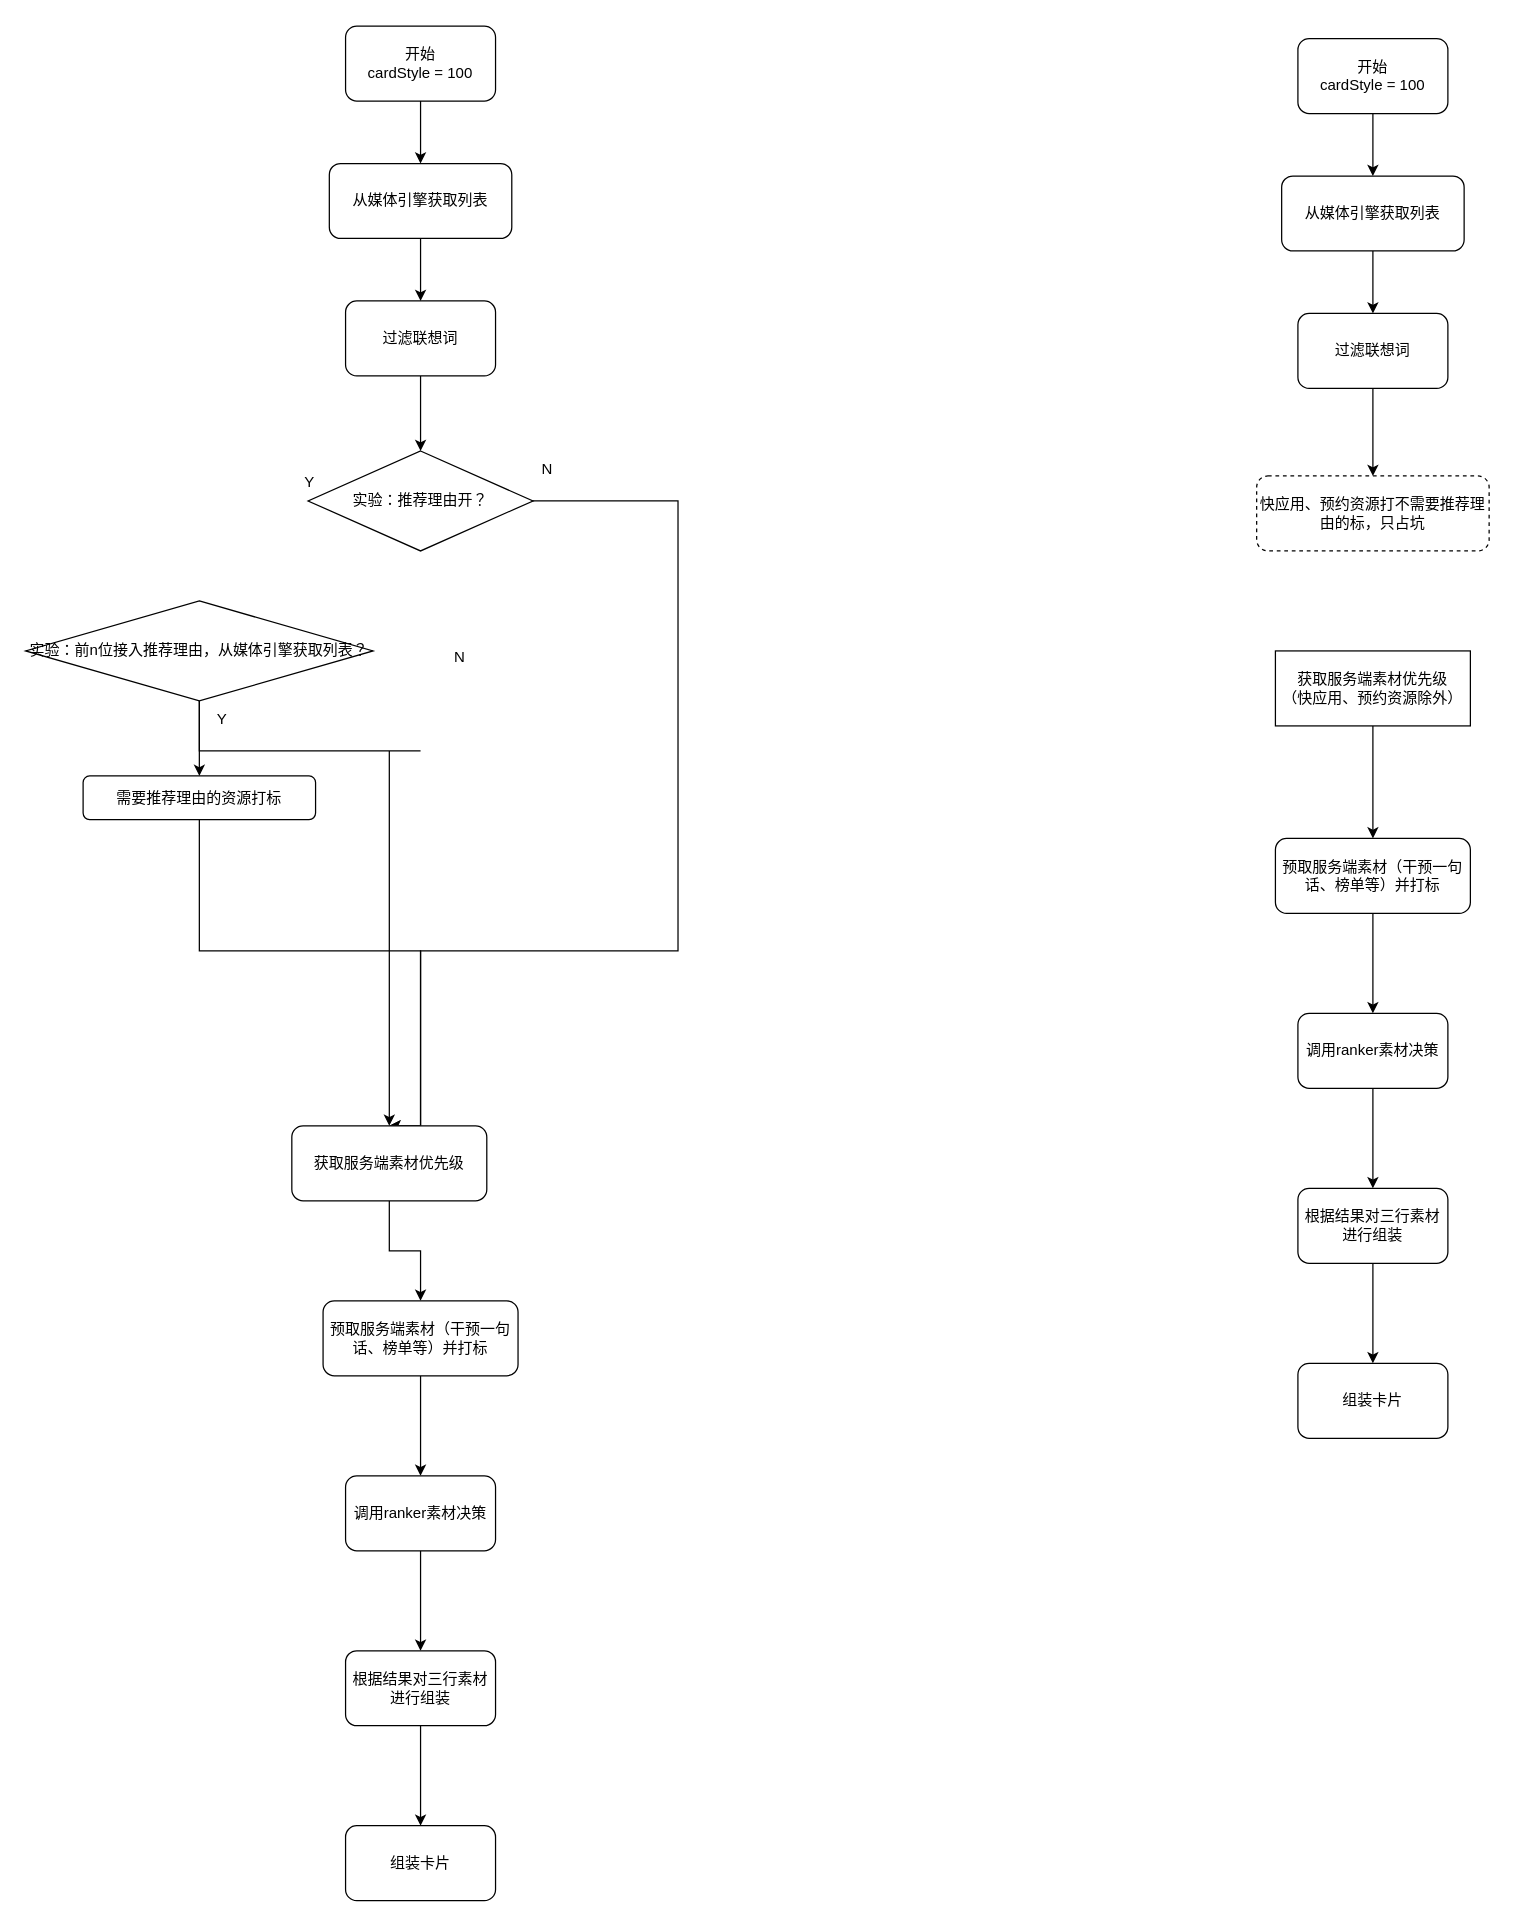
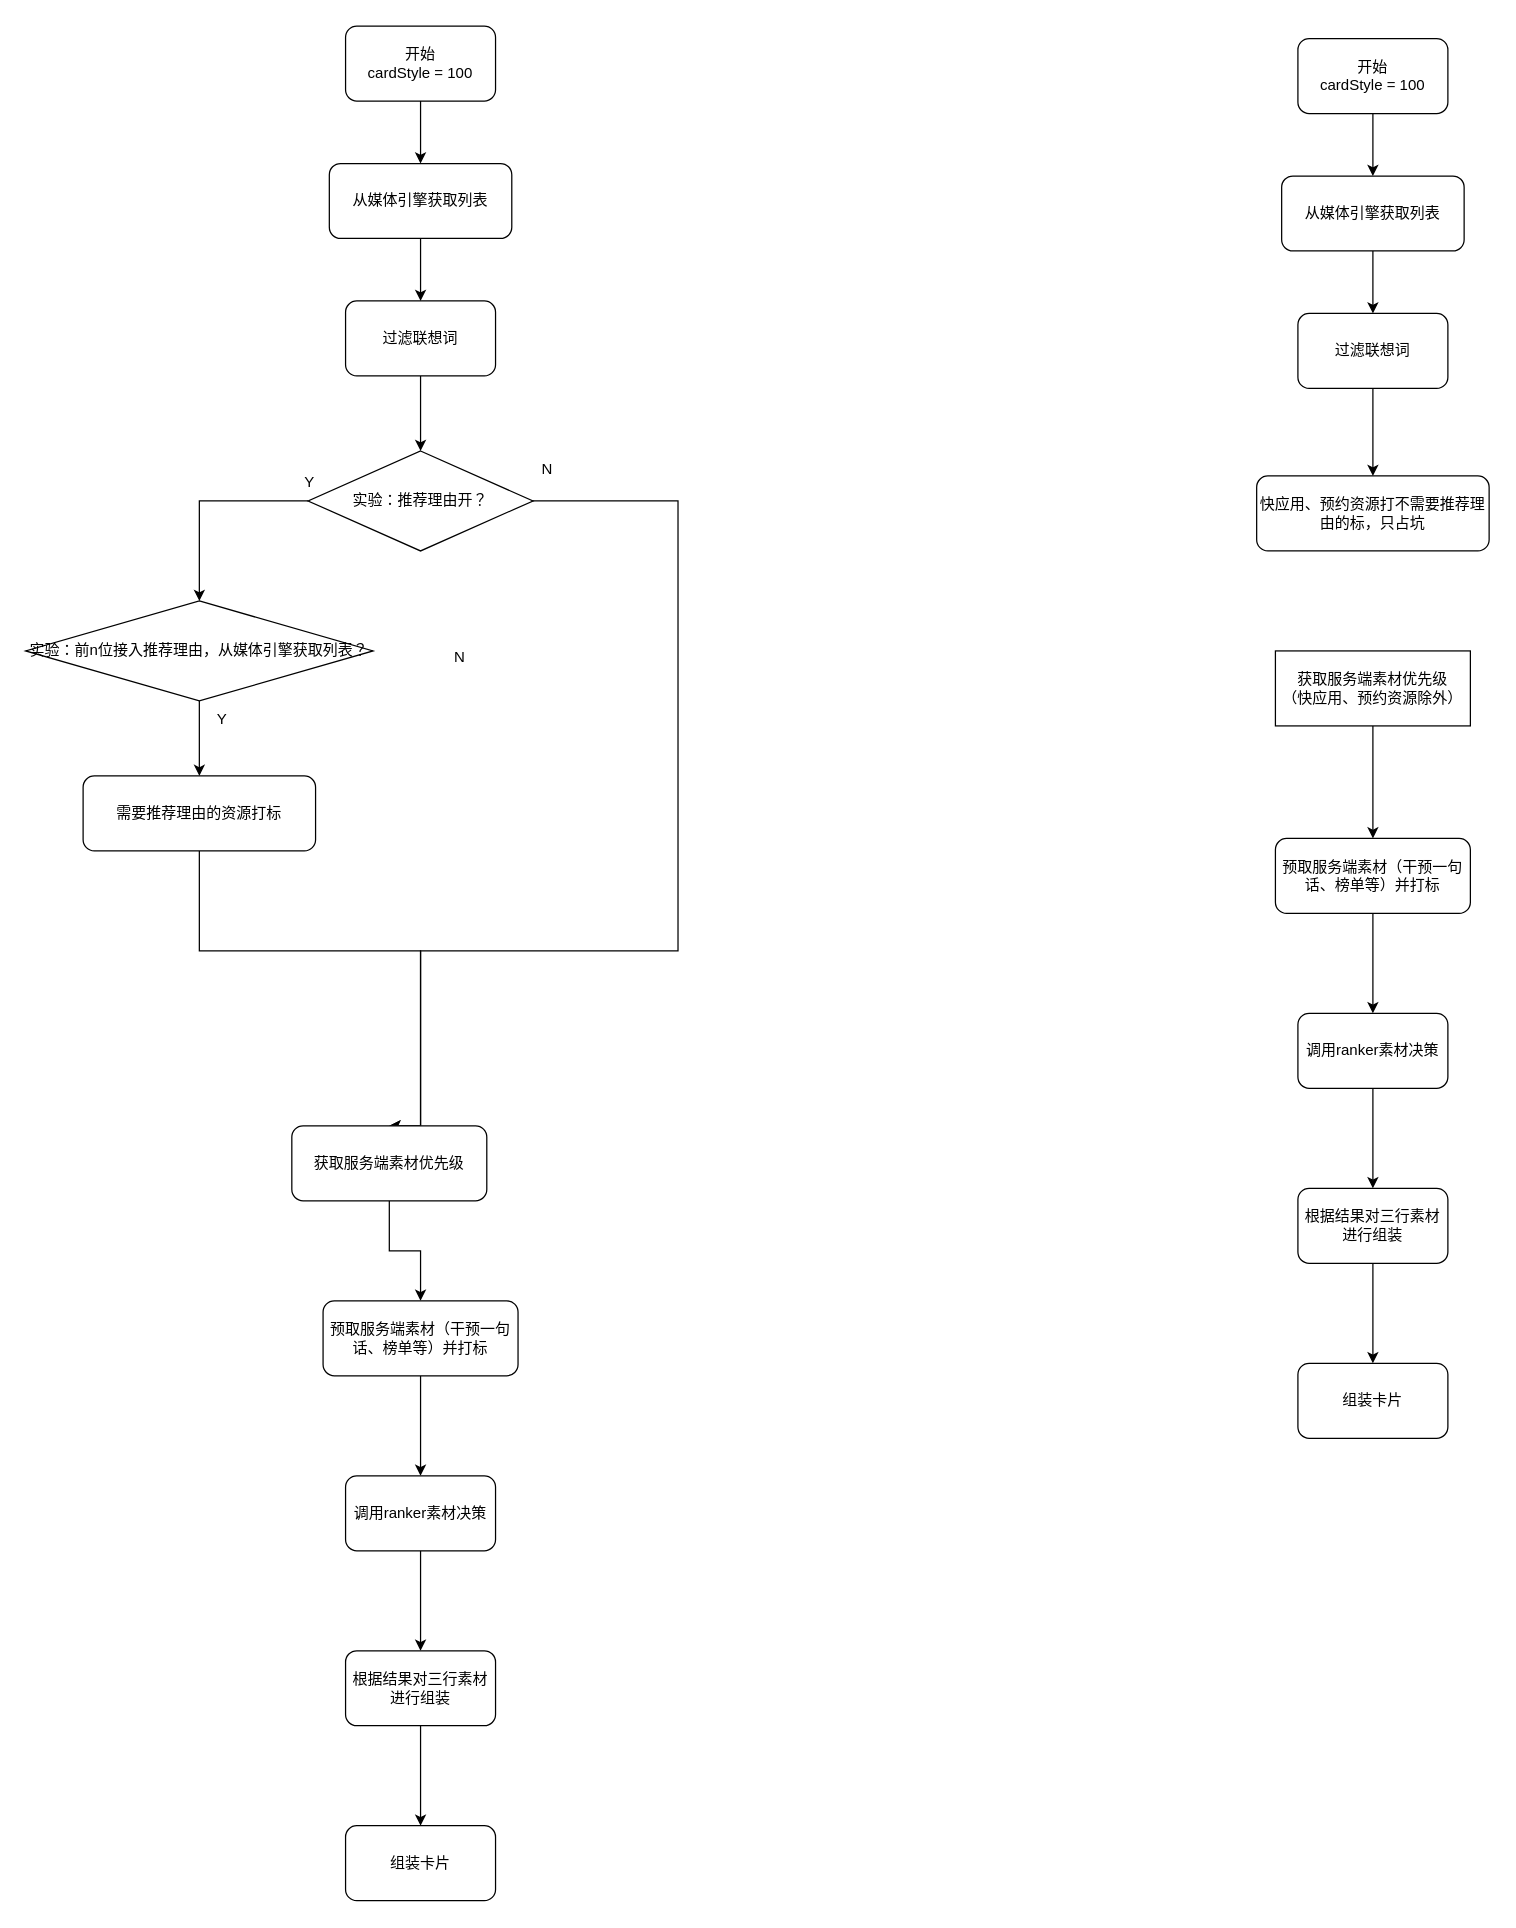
  <mxCell id="0" />
  <mxCell id="1" parent="0" />
  <mxCell id="2" value="" style="edgeStyle=orthogonalEdgeStyle;rounded=0;orthogonalLoop=1;jettySize=auto;html=1;" edge="1" parent="1" source="3" target="5"><mxGeometry relative="1" as="geometry" /></mxCell>
  <mxCell id="3" value="开始&lt;br&gt;cardStyle = 100" style="rounded=1;whiteSpace=wrap;html=1;" vertex="1" parent="1"><mxGeometry x="276" y="20" width="120" height="60" as="geometry" /></mxCell>
  <mxCell id="4" value="" style="edgeStyle=orthogonalEdgeStyle;rounded=0;orthogonalLoop=1;jettySize=auto;html=1;" edge="1" parent="1" source="5" target="7"><mxGeometry relative="1" as="geometry" /></mxCell>
  <mxCell id="5" value="从媒体引擎获取列表" style="whiteSpace=wrap;html=1;rounded=1;" vertex="1" parent="1"><mxGeometry x="263" y="130" width="146" height="60" as="geometry" /></mxCell>
  <mxCell id="6" style="edgeStyle=orthogonalEdgeStyle;rounded=0;orthogonalLoop=1;jettySize=auto;html=1;entryX=0.5;entryY=0;entryDx=0;entryDy=0;" edge="1" parent="1" source="7" target="14"><mxGeometry relative="1" as="geometry" /></mxCell>
  <mxCell id="7" value="过滤联想词" style="whiteSpace=wrap;html=1;rounded=1;" vertex="1" parent="1"><mxGeometry x="276" y="240" width="120" height="60" as="geometry" /></mxCell>
  <mxCell id="8" style="edgeStyle=orthogonalEdgeStyle;rounded=0;orthogonalLoop=1;jettySize=auto;html=1;entryX=0.5;entryY=0;entryDx=0;entryDy=0;" edge="1" parent="1" target="12"><mxGeometry relative="1" as="geometry"><mxPoint x="336" y="440" as="sourcePoint" /><Array as="points"><mxPoint x="336" y="400" /><mxPoint x="542" y="400" /><mxPoint x="542" y="760" /><mxPoint x="336" y="760" /></Array></mxGeometry></mxCell>
  <mxCell id="9" style="edgeStyle=orthogonalEdgeStyle;rounded=0;orthogonalLoop=1;jettySize=auto;html=1;entryX=0.5;entryY=0;entryDx=0;entryDy=0;" edge="1" parent="1" source="10" target="12"><mxGeometry relative="1" as="geometry"><Array as="points"><mxPoint x="159" y="760" /><mxPoint x="336" y="760" /></Array></mxGeometry></mxCell>
- <mxCell id="10" value="需要推荐理由的资源打标" style="whiteSpace=wrap;html=1;rounded=1;" vertex="1" parent="1"><mxGeometry x="66" y="620" width="186" height="35" as="geometry" /></mxCell>
+ <mxCell id="10" value="需要推荐理由的资源打标" style="whiteSpace=wrap;html=1;rounded=1;" vertex="1" parent="1"><mxGeometry x="66" y="620" width="186" height="60" as="geometry" /></mxCell>
  <mxCell id="11" style="edgeStyle=orthogonalEdgeStyle;rounded=0;orthogonalLoop=1;jettySize=auto;html=1;entryX=0.5;entryY=0;entryDx=0;entryDy=0;" edge="1" parent="1" source="12" target="23"><mxGeometry relative="1" as="geometry" /></mxCell>
  <mxCell id="12" value="获取服务端素材优先级" style="whiteSpace=wrap;html=1;rounded=1;" vertex="1" parent="1"><mxGeometry x="233" y="900" width="156" height="60" as="geometry" /></mxCell>
+ <mxCell id="13" style="edgeStyle=orthogonalEdgeStyle;rounded=0;orthogonalLoop=1;jettySize=auto;html=1;entryX=0.5;entryY=0;entryDx=0;entryDy=0;" edge="1" parent="1" source="14" target="17"><mxGeometry relative="1" as="geometry"><Array as="points"><mxPoint x="159" y="400" /></Array></mxGeometry></mxCell>
  <mxCell id="14" value="实验：推荐理由开？" style="rhombus;whiteSpace=wrap;html=1;" vertex="1" parent="1"><mxGeometry x="246" y="360" width="180" height="80" as="geometry" /></mxCell>
- <mxCell id="15" style="edgeStyle=orthogonalEdgeStyle;rounded=0;orthogonalLoop=1;jettySize=auto;html=1;entryX=0.5;entryY=0;entryDx=0;entryDy=0;" edge="1" parent="1" source="17" target="12"><mxGeometry relative="1" as="geometry"><Array as="points"><mxPoint x="336" y="600" /><mxPoint x="336" y="600" /></Array></mxGeometry></mxCell>
  <mxCell id="16" style="edgeStyle=orthogonalEdgeStyle;rounded=0;orthogonalLoop=1;jettySize=auto;html=1;entryX=0.5;entryY=0;entryDx=0;entryDy=0;" edge="1" parent="1" source="17" target="10"><mxGeometry relative="1" as="geometry" /></mxCell>
  <mxCell id="17" value="实验：前n位接入推荐理由，从媒体引擎获取列表？" style="rhombus;whiteSpace=wrap;html=1;" vertex="1" parent="1"><mxGeometry x="20" y="480" width="278" height="80" as="geometry" /></mxCell>
  <mxCell id="18" value="Y" style="text;html=1;align=center;verticalAlign=middle;resizable=0;points=[];autosize=1;strokeColor=none;fillColor=none;" vertex="1" parent="1"><mxGeometry x="232" y="370" width="30" height="30" as="geometry" /></mxCell>
  <mxCell id="19" value="Y" style="text;html=1;align=center;verticalAlign=middle;resizable=0;points=[];autosize=1;strokeColor=none;fillColor=none;" vertex="1" parent="1"><mxGeometry x="162" y="560" width="30" height="30" as="geometry" /></mxCell>
  <mxCell id="20" value="N" style="text;html=1;align=center;verticalAlign=middle;resizable=0;points=[];autosize=1;strokeColor=none;fillColor=none;" vertex="1" parent="1"><mxGeometry x="422" y="360" width="30" height="30" as="geometry" /></mxCell>
  <mxCell id="21" value="N" style="text;html=1;align=center;verticalAlign=middle;resizable=0;points=[];autosize=1;strokeColor=none;fillColor=none;" vertex="1" parent="1"><mxGeometry x="352" y="510" width="30" height="30" as="geometry" /></mxCell>
  <mxCell id="22" value="" style="edgeStyle=orthogonalEdgeStyle;rounded=0;orthogonalLoop=1;jettySize=auto;html=1;" edge="1" parent="1" source="23" target="25"><mxGeometry relative="1" as="geometry" /></mxCell>
  <mxCell id="23" value="预取服务端素材（干预一句话、榜单等）并打标" style="whiteSpace=wrap;html=1;rounded=1;" vertex="1" parent="1"><mxGeometry x="258" y="1040" width="156" height="60" as="geometry" /></mxCell>
  <mxCell id="24" value="" style="edgeStyle=orthogonalEdgeStyle;rounded=0;orthogonalLoop=1;jettySize=auto;html=1;" edge="1" parent="1" source="25" target="27"><mxGeometry relative="1" as="geometry" /></mxCell>
  <mxCell id="25" value="调用ranker素材决策" style="whiteSpace=wrap;html=1;rounded=1;" vertex="1" parent="1"><mxGeometry x="276" y="1180" width="120" height="60" as="geometry" /></mxCell>
  <mxCell id="26" value="" style="edgeStyle=orthogonalEdgeStyle;rounded=0;orthogonalLoop=1;jettySize=auto;html=1;" edge="1" parent="1" source="27" target="28"><mxGeometry relative="1" as="geometry" /></mxCell>
  <mxCell id="27" value="根据结果对三行素材进行组装" style="whiteSpace=wrap;html=1;rounded=1;" vertex="1" parent="1"><mxGeometry x="276" y="1320" width="120" height="60" as="geometry" /></mxCell>
  <mxCell id="28" value="组装卡片" style="whiteSpace=wrap;html=1;rounded=1;" vertex="1" parent="1"><mxGeometry x="276" y="1460" width="120" height="60" as="geometry" /></mxCell>
  <mxCell id="29" value="" style="edgeStyle=orthogonalEdgeStyle;rounded=0;orthogonalLoop=1;jettySize=auto;html=1;" edge="1" parent="1" source="30" target="32"><mxGeometry relative="1" as="geometry" /></mxCell>
  <mxCell id="30" value="开始&lt;br&gt;cardStyle = 100" style="rounded=1;whiteSpace=wrap;html=1;" vertex="1" parent="1"><mxGeometry x="1038" y="30" width="120" height="60" as="geometry" /></mxCell>
  <mxCell id="31" value="" style="edgeStyle=orthogonalEdgeStyle;rounded=0;orthogonalLoop=1;jettySize=auto;html=1;" edge="1" parent="1" source="32" target="34"><mxGeometry relative="1" as="geometry" /></mxCell>
  <mxCell id="32" value="从媒体引擎获取列表" style="whiteSpace=wrap;html=1;rounded=1;" vertex="1" parent="1"><mxGeometry x="1025" y="140" width="146" height="60" as="geometry" /></mxCell>
  <mxCell id="33" style="edgeStyle=orthogonalEdgeStyle;rounded=0;orthogonalLoop=1;jettySize=auto;html=1;entryX=0.5;entryY=0;entryDx=0;entryDy=0;" edge="1" parent="1" source="34" target="35"><mxGeometry relative="1" as="geometry" /></mxCell>
  <mxCell id="34" value="过滤联想词" style="whiteSpace=wrap;html=1;rounded=1;" vertex="1" parent="1"><mxGeometry x="1038" y="250" width="120" height="60" as="geometry" /></mxCell>
- <mxCell id="35" value="快应用、预约资源打不需要推荐理由的标，只占坑" style="whiteSpace=wrap;html=1;rounded=1;dashed=1;" vertex="1" parent="1"><mxGeometry x="1005" y="380" width="186" height="60" as="geometry" /></mxCell>
+ <mxCell id="35" value="快应用、预约资源打不需要推荐理由的标，只占坑" style="whiteSpace=wrap;html=1;rounded=1;" vertex="1" parent="1"><mxGeometry x="1005" y="380" width="186" height="60" as="geometry" /></mxCell>
  <mxCell id="36" style="edgeStyle=orthogonalEdgeStyle;rounded=0;orthogonalLoop=1;jettySize=auto;html=1;entryX=0.5;entryY=0;entryDx=0;entryDy=0;" edge="1" parent="1" source="37" target="39"><mxGeometry relative="1" as="geometry" /></mxCell>
  <mxCell id="37" value="获取服务端素材优先级&lt;br&gt;（快应用、预约资源除外）" style="whiteSpace=wrap;html=1;rounded=0;" vertex="1" parent="1"><mxGeometry x="1020" y="520" width="156" height="60" as="geometry" /></mxCell>
  <mxCell id="38" value="" style="edgeStyle=orthogonalEdgeStyle;rounded=0;orthogonalLoop=1;jettySize=auto;html=1;" edge="1" parent="1" source="39" target="41"><mxGeometry relative="1" as="geometry" /></mxCell>
  <mxCell id="39" value="预取服务端素材（干预一句话、榜单等）并打标" style="whiteSpace=wrap;html=1;rounded=1;" vertex="1" parent="1"><mxGeometry x="1020" y="670" width="156" height="60" as="geometry" /></mxCell>
  <mxCell id="40" value="" style="edgeStyle=orthogonalEdgeStyle;rounded=0;orthogonalLoop=1;jettySize=auto;html=1;" edge="1" parent="1" source="41" target="43"><mxGeometry relative="1" as="geometry" /></mxCell>
  <mxCell id="41" value="调用ranker素材决策" style="whiteSpace=wrap;html=1;rounded=1;" vertex="1" parent="1"><mxGeometry x="1038" y="810" width="120" height="60" as="geometry" /></mxCell>
  <mxCell id="42" value="" style="edgeStyle=orthogonalEdgeStyle;rounded=0;orthogonalLoop=1;jettySize=auto;html=1;" edge="1" parent="1" source="43" target="44"><mxGeometry relative="1" as="geometry" /></mxCell>
  <mxCell id="43" value="根据结果对三行素材进行组装" style="whiteSpace=wrap;html=1;rounded=1;" vertex="1" parent="1"><mxGeometry x="1038" y="950" width="120" height="60" as="geometry" /></mxCell>
  <mxCell id="44" value="组装卡片" style="whiteSpace=wrap;html=1;rounded=1;" vertex="1" parent="1"><mxGeometry x="1038" y="1090" width="120" height="60" as="geometry" /></mxCell>
